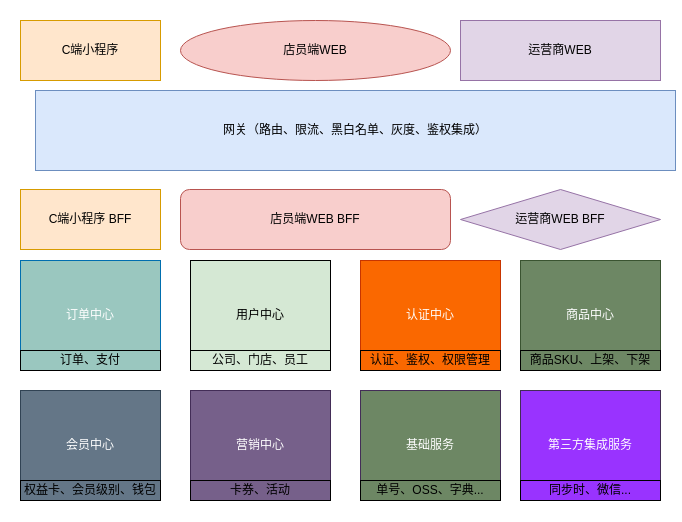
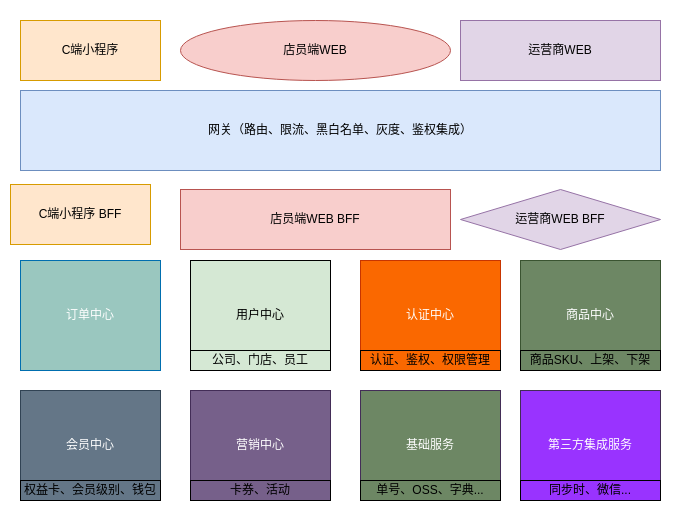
  <mxCell id="0" />
  <mxCell id="1" parent="0" />
- <mxCell id="2" value="网关（路由、限流、黑白名单、灰度、鉴权集成）" style="rounded=0;whiteSpace=wrap;html=1;fillColor=#dae8fc;strokeColor=#6c8ebf;" vertex="1" parent="1"><mxGeometry x="35" y="90" width="640" height="80" as="geometry" /></mxCell>
+ <mxCell id="2" value="网关（路由、限流、黑白名单、灰度、鉴权集成）" style="rounded=0;whiteSpace=wrap;html=1;fillColor=#dae8fc;strokeColor=#6c8ebf;" vertex="1" parent="1"><mxGeometry x="20" y="90" width="640" height="80" as="geometry" /></mxCell>
  <mxCell id="3" value="C端小程序" style="rounded=0;whiteSpace=wrap;html=1;fillColor=#ffe6cc;strokeColor=#d79b00;" vertex="1" parent="1"><mxGeometry x="20" y="20" width="140" height="60" as="geometry" /></mxCell>
  <mxCell id="4" value="店员端WEB" style="ellipse;whiteSpace=wrap;html=1;fillColor=#f8cecc;strokeColor=#b85450;" vertex="1" parent="1"><mxGeometry x="180" y="20" width="270" height="60" as="geometry" /></mxCell>
  <mxCell id="5" value="运营商WEB" style="rounded=0;whiteSpace=wrap;html=1;fillColor=#e1d5e7;strokeColor=#9673a6;" vertex="1" parent="1"><mxGeometry x="460" y="20" width="200" height="60" as="geometry" /></mxCell>
  <mxCell id="6" value="订单中心" style="rounded=0;whiteSpace=wrap;html=1;fillColor=#9AC7BF;strokeColor=#006EAF;fontColor=#ffffff;" vertex="1" parent="1"><mxGeometry x="20" y="260" width="140" height="110" as="geometry" /></mxCell>
- <mxCell id="7" value="订单、支付" style="text;html=1;strokeColor=#000000;fillColor=none;align=center;verticalAlign=middle;whiteSpace=wrap;rounded=0;" vertex="1" parent="1"><mxGeometry x="20" y="350" width="140" height="20" as="geometry" /></mxCell>
  <mxCell id="8" value="用户中心&lt;span style=&quot;color: rgba(0 , 0 , 0 , 0) ; font-family: monospace ; font-size: 0px&quot;&gt;%3CmxGraphModel%3E%3Croot%3E%3CmxCell%20id%3D%220%22%2F%3E%3CmxCell%20id%3D%221%22%20parent%3D%220%22%2F%3E%3CmxCell%20id%3D%222%22%20value%3D%22%E8%AE%A2%E5%8D%95%E4%B8%AD%E5%BF%83%22%20style%3D%22rounded%3D0%3BwhiteSpace%3Dwrap%3Bhtml%3D1%3B%22%20vertex%3D%221%22%20parent%3D%221%22%3E%3CmxGeometry%20x%3D%2280%22%20y%3D%22240%22%20width%3D%22140%22%20height%3D%22110%22%20as%3D%22geometry%22%2F%3E%3C%2FmxCell%3E%3CmxCell%20id%3D%223%22%20value%3D%22%E8%AE%A2%E5%8D%95%E3%80%81%E6%94%AF%E4%BB%98%22%20style%3D%22text%3Bhtml%3D1%3BstrokeColor%3D%23000000%3BfillColor%3Dnone%3Balign%3Dcenter%3BverticalAlign%3Dmiddle%3BwhiteSpace%3Dwrap%3Brounded%3D0%3B%22%20vertex%3D%221%22%20parent%3D%221%22%3E%3CmxGeometry%20x%3D%2280%22%20y%3D%22330%22%20width%3D%22140%22%20height%3D%2220%22%20as%3D%22geometry%22%2F%3E%3C%2FmxCell%3E%3C%2Froot%3E%3C%2FmxGraphModel%3E&lt;/span&gt;" style="rounded=0;whiteSpace=wrap;html=1;fillColor=#D5E8D4;" vertex="1" parent="1"><mxGeometry x="190" y="260" width="140" height="110" as="geometry" /></mxCell>
  <mxCell id="9" value="公司、门店、员工" style="text;html=1;strokeColor=#000000;fillColor=none;align=center;verticalAlign=middle;whiteSpace=wrap;rounded=0;" vertex="1" parent="1"><mxGeometry x="190" y="350" width="140" height="20" as="geometry" /></mxCell>
  <mxCell id="10" value="认证中心" style="rounded=0;whiteSpace=wrap;html=1;fillColor=#fa6800;strokeColor=#C73500;fontColor=#ffffff;" vertex="1" parent="1"><mxGeometry x="360" y="260" width="140" height="110" as="geometry" /></mxCell>
  <mxCell id="11" value="认证、鉴权、权限管理" style="text;html=1;strokeColor=#000000;fillColor=none;align=center;verticalAlign=middle;whiteSpace=wrap;rounded=0;" vertex="1" parent="1"><mxGeometry x="360" y="350" width="140" height="20" as="geometry" /></mxCell>
  <mxCell id="12" value="商品中心" style="rounded=0;whiteSpace=wrap;html=1;fillColor=#6d8764;strokeColor=#3A5431;fontColor=#ffffff;" vertex="1" parent="1"><mxGeometry x="520" y="260" width="140" height="110" as="geometry" /></mxCell>
  <mxCell id="13" value="商品SKU、上架、下架" style="text;html=1;strokeColor=#000000;fillColor=none;align=center;verticalAlign=middle;whiteSpace=wrap;rounded=0;" vertex="1" parent="1"><mxGeometry x="520" y="350" width="140" height="20" as="geometry" /></mxCell>
  <mxCell id="14" value="会员中心" style="rounded=0;whiteSpace=wrap;html=1;fillColor=#647687;strokeColor=#314354;fontColor=#ffffff;" vertex="1" parent="1"><mxGeometry x="20" y="390" width="140" height="110" as="geometry" /></mxCell>
  <mxCell id="15" value="权益卡、会员级别、钱包" style="text;html=1;strokeColor=#000000;fillColor=none;align=center;verticalAlign=middle;whiteSpace=wrap;rounded=0;" vertex="1" parent="1"><mxGeometry x="20" y="480" width="140" height="20" as="geometry" /></mxCell>
  <mxCell id="16" value="营销中心" style="rounded=0;whiteSpace=wrap;html=1;fillColor=#76608a;strokeColor=#432D57;fontColor=#ffffff;" vertex="1" parent="1"><mxGeometry x="190" y="390" width="140" height="110" as="geometry" /></mxCell>
  <mxCell id="17" value="卡券、活动" style="text;html=1;strokeColor=#000000;fillColor=none;align=center;verticalAlign=middle;whiteSpace=wrap;rounded=0;" vertex="1" parent="1"><mxGeometry x="190" y="480" width="140" height="20" as="geometry" /></mxCell>
  <mxCell id="18" value="基础服务" style="rounded=0;whiteSpace=wrap;html=1;fillColor=#6d8764;strokeColor=#432D57;fontColor=#ffffff;" vertex="1" parent="1"><mxGeometry x="360" y="390" width="140" height="110" as="geometry" /></mxCell>
  <mxCell id="19" value="单号、OSS、字典..." style="text;html=1;strokeColor=#000000;fillColor=none;align=center;verticalAlign=middle;whiteSpace=wrap;rounded=0;" vertex="1" parent="1"><mxGeometry x="360" y="480" width="140" height="20" as="geometry" /></mxCell>
  <mxCell id="20" value="第三方集成服务" style="rounded=0;whiteSpace=wrap;html=1;fillColor=#9933FF;strokeColor=#432D57;fontColor=#ffffff;" vertex="1" parent="1"><mxGeometry x="520" y="390" width="140" height="110" as="geometry" /></mxCell>
  <mxCell id="21" value="同步时、微信..." style="text;html=1;strokeColor=#000000;fillColor=none;align=center;verticalAlign=middle;whiteSpace=wrap;rounded=0;" vertex="1" parent="1"><mxGeometry x="520" y="480" width="140" height="20" as="geometry" /></mxCell>
- <mxCell id="22" value="C端小程序 BFF" style="rounded=0;whiteSpace=wrap;html=1;fillColor=#ffe6cc;strokeColor=#d79b00;" vertex="1" parent="1"><mxGeometry x="20" y="189" width="140" height="60" as="geometry" /></mxCell>
- <mxCell id="23" value="店员端WEB BFF" style="whiteSpace=wrap;html=1;fillColor=#f8cecc;strokeColor=#b85450;rounded=1;" vertex="1" parent="1"><mxGeometry x="180" y="189" width="270" height="60" as="geometry" /></mxCell>
+ <mxCell id="22" value="C端小程序 BFF" style="rounded=0;whiteSpace=wrap;html=1;fillColor=#ffe6cc;strokeColor=#d79b00;" vertex="1" parent="1"><mxGeometry x="10" y="184" width="140" height="60" as="geometry" /></mxCell>
+ <mxCell id="23" value="店员端WEB BFF" style="rounded=0;whiteSpace=wrap;html=1;fillColor=#f8cecc;strokeColor=#b85450;" vertex="1" parent="1"><mxGeometry x="180" y="189" width="270" height="60" as="geometry" /></mxCell>
  <mxCell id="24" value="运营商WEB BFF" style="rhombus;whiteSpace=wrap;html=1;fillColor=#e1d5e7;strokeColor=#9673a6;" vertex="1" parent="1"><mxGeometry x="460" y="189" width="200" height="60" as="geometry" /></mxCell>
